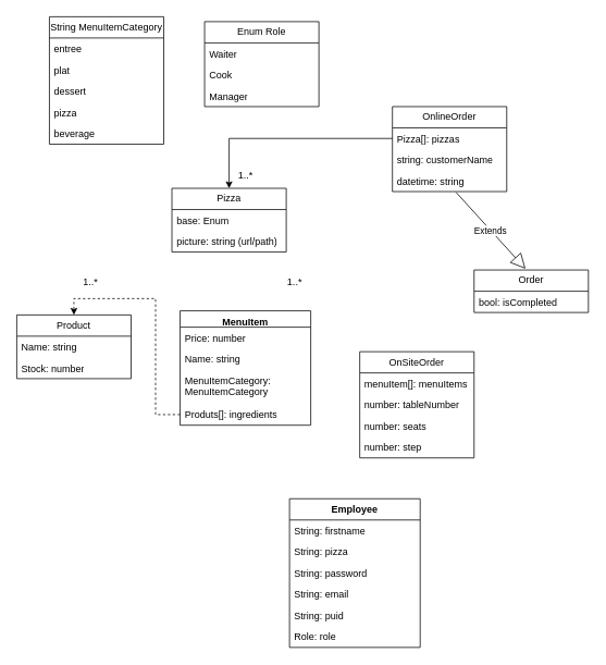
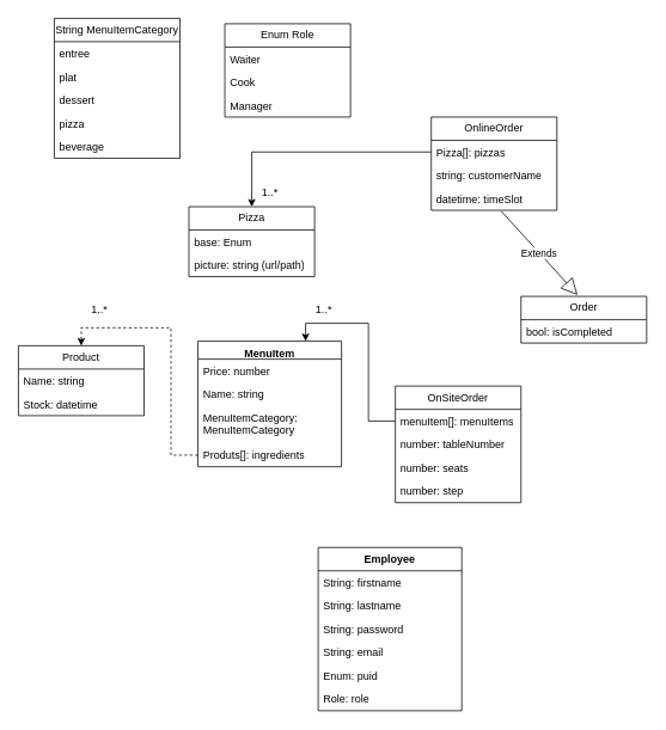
  <mxCell id="0" />
  <mxCell id="1" parent="0" />
  <mxCell id="2" value="MenuItem&lt;br&gt;" style="swimlane;fontStyle=1;align=center;verticalAlign=top;childLayout=stackLayout;horizontal=1;startSize=20;horizontalStack=0;resizeParent=1;resizeParentMax=0;resizeLast=0;collapsible=1;marginBottom=0;whiteSpace=wrap;html=1;" vertex="1" parent="1"><mxGeometry x="220" y="380" width="160" height="140" as="geometry" /></mxCell>
  <mxCell id="3" value="Price: number" style="text;strokeColor=none;fillColor=none;align=left;verticalAlign=top;spacingLeft=4;spacingRight=4;overflow=hidden;rotatable=0;points=[[0,0.5],[1,0.5]];portConstraint=eastwest;whiteSpace=wrap;html=1;" vertex="1" parent="2"><mxGeometry y="20" width="160" height="26" as="geometry" /></mxCell>
  <mxCell id="4" value="Name: string" style="text;strokeColor=none;fillColor=none;align=left;verticalAlign=top;spacingLeft=4;spacingRight=4;overflow=hidden;rotatable=0;points=[[0,0.5],[1,0.5]];portConstraint=eastwest;whiteSpace=wrap;html=1;" vertex="1" parent="2"><mxGeometry y="46" width="160" height="26" as="geometry" /></mxCell>
  <mxCell id="5" value="MenuItemCategory: MenuItemCategory" style="text;strokeColor=none;fillColor=none;align=left;verticalAlign=top;spacingLeft=4;spacingRight=4;overflow=hidden;rotatable=0;points=[[0,0.5],[1,0.5]];portConstraint=eastwest;whiteSpace=wrap;html=1;" vertex="1" parent="2"><mxGeometry y="72" width="160" height="42" as="geometry" /></mxCell>
  <mxCell id="6" value="Produts[]: ingredients" style="text;strokeColor=none;fillColor=none;align=left;verticalAlign=top;spacingLeft=4;spacingRight=4;overflow=hidden;rotatable=0;points=[[0,0.5],[1,0.5]];portConstraint=eastwest;whiteSpace=wrap;html=1;" vertex="1" parent="2"><mxGeometry y="114" width="160" height="26" as="geometry" /></mxCell>
  <mxCell id="7" value="Employee" style="swimlane;fontStyle=1;align=center;verticalAlign=top;childLayout=stackLayout;horizontal=1;startSize=26;horizontalStack=0;resizeParent=1;resizeParentMax=0;resizeLast=0;collapsible=1;marginBottom=0;whiteSpace=wrap;html=1;" vertex="1" parent="1"><mxGeometry x="354" y="610" width="160" height="182" as="geometry" /></mxCell>
  <mxCell id="8" value="String: firstname" style="text;strokeColor=none;fillColor=none;align=left;verticalAlign=top;spacingLeft=4;spacingRight=4;overflow=hidden;rotatable=0;points=[[0,0.5],[1,0.5]];portConstraint=eastwest;whiteSpace=wrap;html=1;" vertex="1" parent="7"><mxGeometry y="26" width="160" height="26" as="geometry" /></mxCell>
- <mxCell id="9" value="String: pizza" style="text;strokeColor=none;fillColor=none;align=left;verticalAlign=top;spacingLeft=4;spacingRight=4;overflow=hidden;rotatable=0;points=[[0,0.5],[1,0.5]];portConstraint=eastwest;whiteSpace=wrap;html=1;" vertex="1" parent="7"><mxGeometry y="52" width="160" height="26" as="geometry" /></mxCell>
+ <mxCell id="9" value="String: lastname" style="text;strokeColor=none;fillColor=none;align=left;verticalAlign=top;spacingLeft=4;spacingRight=4;overflow=hidden;rotatable=0;points=[[0,0.5],[1,0.5]];portConstraint=eastwest;whiteSpace=wrap;html=1;" vertex="1" parent="7"><mxGeometry y="52" width="160" height="26" as="geometry" /></mxCell>
  <mxCell id="10" value="String: password" style="text;strokeColor=none;fillColor=none;align=left;verticalAlign=top;spacingLeft=4;spacingRight=4;overflow=hidden;rotatable=0;points=[[0,0.5],[1,0.5]];portConstraint=eastwest;whiteSpace=wrap;html=1;" vertex="1" parent="7"><mxGeometry y="78" width="160" height="26" as="geometry" /></mxCell>
  <mxCell id="11" value="String: email" style="text;strokeColor=none;fillColor=none;align=left;verticalAlign=top;spacingLeft=4;spacingRight=4;overflow=hidden;rotatable=0;points=[[0,0.5],[1,0.5]];portConstraint=eastwest;whiteSpace=wrap;html=1;" vertex="1" parent="7"><mxGeometry y="104" width="160" height="26" as="geometry" /></mxCell>
- <mxCell id="12" value="String: puid" style="text;strokeColor=none;fillColor=none;align=left;verticalAlign=top;spacingLeft=4;spacingRight=4;overflow=hidden;rotatable=0;points=[[0,0.5],[1,0.5]];portConstraint=eastwest;whiteSpace=wrap;html=1;" vertex="1" parent="7"><mxGeometry y="130" width="160" height="26" as="geometry" /></mxCell>
+ <mxCell id="12" value="Enum: puid" style="text;strokeColor=none;fillColor=none;align=left;verticalAlign=top;spacingLeft=4;spacingRight=4;overflow=hidden;rotatable=0;points=[[0,0.5],[1,0.5]];portConstraint=eastwest;whiteSpace=wrap;html=1;" vertex="1" parent="7"><mxGeometry y="130" width="160" height="26" as="geometry" /></mxCell>
  <mxCell id="13" value="Role: role" style="text;strokeColor=none;fillColor=none;align=left;verticalAlign=top;spacingLeft=4;spacingRight=4;overflow=hidden;rotatable=0;points=[[0,0.5],[1,0.5]];portConstraint=eastwest;whiteSpace=wrap;html=1;" vertex="1" parent="7"><mxGeometry y="156" width="160" height="26" as="geometry" /></mxCell>
  <mxCell id="14" value="Product&lt;br&gt;" style="swimlane;fontStyle=0;childLayout=stackLayout;horizontal=1;startSize=26;fillColor=none;horizontalStack=0;resizeParent=1;resizeParentMax=0;resizeLast=0;collapsible=1;marginBottom=0;whiteSpace=wrap;html=1;" vertex="1" parent="1"><mxGeometry y="385" width="140" height="78" as="geometry" x="20" /></mxCell>
  <mxCell id="15" value="Name: string" style="text;strokeColor=none;fillColor=none;align=left;verticalAlign=top;spacingLeft=4;spacingRight=4;overflow=hidden;rotatable=0;points=[[0,0.5],[1,0.5]];portConstraint=eastwest;whiteSpace=wrap;html=1;" vertex="1" parent="14"><mxGeometry y="26" width="140" height="26" as="geometry" /></mxCell>
- <mxCell id="16" value="Stock: number" style="text;strokeColor=none;fillColor=none;align=left;verticalAlign=top;spacingLeft=4;spacingRight=4;overflow=hidden;rotatable=0;points=[[0,0.5],[1,0.5]];portConstraint=eastwest;whiteSpace=wrap;html=1;" vertex="1" parent="14"><mxGeometry y="52" width="140" height="26" as="geometry" /></mxCell>
+ <mxCell id="16" value="Stock: datetime" style="text;strokeColor=none;fillColor=none;align=left;verticalAlign=top;spacingLeft=4;spacingRight=4;overflow=hidden;rotatable=0;points=[[0,0.5],[1,0.5]];portConstraint=eastwest;whiteSpace=wrap;html=1;" vertex="1" parent="14"><mxGeometry y="52" width="140" height="26" as="geometry" /></mxCell>
  <mxCell id="17" value="String MenuItemCategory" style="swimlane;fontStyle=0;childLayout=stackLayout;horizontal=1;startSize=26;fillColor=none;horizontalStack=0;resizeParent=1;resizeParentMax=0;resizeLast=0;collapsible=1;marginBottom=0;whiteSpace=wrap;html=1;" vertex="1" parent="1"><mxGeometry x="60" y="20" width="140" height="156" as="geometry" /></mxCell>
  <mxCell id="18" value="entree" style="text;strokeColor=none;fillColor=none;align=left;verticalAlign=top;spacingLeft=4;spacingRight=4;overflow=hidden;rotatable=0;points=[[0,0.5],[1,0.5]];portConstraint=eastwest;whiteSpace=wrap;html=1;" vertex="1" parent="17"><mxGeometry y="26" width="140" height="26" as="geometry" /></mxCell>
  <mxCell id="19" value="plat" style="text;strokeColor=none;fillColor=none;align=left;verticalAlign=top;spacingLeft=4;spacingRight=4;overflow=hidden;rotatable=0;points=[[0,0.5],[1,0.5]];portConstraint=eastwest;whiteSpace=wrap;html=1;" vertex="1" parent="17"><mxGeometry y="52" width="140" height="26" as="geometry" /></mxCell>
  <mxCell id="20" value="dessert&lt;br&gt;" style="text;strokeColor=none;fillColor=none;align=left;verticalAlign=top;spacingLeft=4;spacingRight=4;overflow=hidden;rotatable=0;points=[[0,0.5],[1,0.5]];portConstraint=eastwest;whiteSpace=wrap;html=1;" vertex="1" parent="17"><mxGeometry y="78" width="140" height="26" as="geometry" /></mxCell>
  <mxCell id="21" value="pizza" style="text;strokeColor=none;fillColor=none;align=left;verticalAlign=top;spacingLeft=4;spacingRight=4;overflow=hidden;rotatable=0;points=[[0,0.5],[1,0.5]];portConstraint=eastwest;whiteSpace=wrap;html=1;" vertex="1" parent="17"><mxGeometry y="104" width="140" height="26" as="geometry" /></mxCell>
  <mxCell id="22" value="beverage" style="text;strokeColor=none;fillColor=none;align=left;verticalAlign=top;spacingLeft=4;spacingRight=4;overflow=hidden;rotatable=0;points=[[0,0.5],[1,0.5]];portConstraint=eastwest;whiteSpace=wrap;html=1;" vertex="1" parent="17"><mxGeometry y="130" width="140" height="26" as="geometry" /></mxCell>
  <mxCell id="23" value="Pizza" style="swimlane;fontStyle=0;childLayout=stackLayout;horizontal=1;startSize=26;fillColor=none;horizontalStack=0;resizeParent=1;resizeParentMax=0;resizeLast=0;collapsible=1;marginBottom=0;whiteSpace=wrap;html=1;" vertex="1" parent="1"><mxGeometry x="210" y="230" width="140" height="78" as="geometry" /></mxCell>
  <mxCell id="24" value="base: Enum" style="text;strokeColor=none;fillColor=none;align=left;verticalAlign=top;spacingLeft=4;spacingRight=4;overflow=hidden;rotatable=0;points=[[0,0.5],[1,0.5]];portConstraint=eastwest;whiteSpace=wrap;html=1;" vertex="1" parent="23"><mxGeometry y="26" width="140" height="26" as="geometry" /></mxCell>
  <mxCell id="25" value="picture: string (url/path)" style="text;strokeColor=none;fillColor=none;align=left;verticalAlign=top;spacingLeft=4;spacingRight=4;overflow=hidden;rotatable=0;points=[[0,0.5],[1,0.5]];portConstraint=eastwest;whiteSpace=wrap;html=1;" vertex="1" parent="23"><mxGeometry y="52" width="140" height="26" as="geometry" /></mxCell>
  <mxCell id="26" value="Order" style="swimlane;fontStyle=0;childLayout=stackLayout;horizontal=1;startSize=26;fillColor=none;horizontalStack=0;resizeParent=1;resizeParentMax=0;resizeLast=0;collapsible=1;marginBottom=0;whiteSpace=wrap;html=1;" vertex="1" parent="1"><mxGeometry x="580" y="330" width="140" height="52" as="geometry" /></mxCell>
  <mxCell id="27" value="bool: isCompleted" style="text;strokeColor=none;fillColor=none;align=left;verticalAlign=top;spacingLeft=4;spacingRight=4;overflow=hidden;rotatable=0;points=[[0,0.5],[1,0.5]];portConstraint=eastwest;whiteSpace=wrap;html=1;" vertex="1" parent="26"><mxGeometry y="26" width="140" height="26" as="geometry" /></mxCell>
  <mxCell id="28" value="OnlineOrder" style="swimlane;fontStyle=0;childLayout=stackLayout;horizontal=1;startSize=26;fillColor=none;horizontalStack=0;resizeParent=1;resizeParentMax=0;resizeLast=0;collapsible=1;marginBottom=0;whiteSpace=wrap;html=1;" vertex="1" parent="1"><mxGeometry x="480" y="130" width="140" height="104" as="geometry" /></mxCell>
  <mxCell id="29" value="Pizza[]: pizzas" style="text;strokeColor=none;fillColor=none;align=left;verticalAlign=top;spacingLeft=4;spacingRight=4;overflow=hidden;rotatable=0;points=[[0,0.5],[1,0.5]];portConstraint=eastwest;whiteSpace=wrap;html=1;" vertex="1" parent="28"><mxGeometry y="26" width="140" height="26" as="geometry" /></mxCell>
  <mxCell id="30" value="string: customerName" style="text;strokeColor=none;fillColor=none;align=left;verticalAlign=top;spacingLeft=4;spacingRight=4;overflow=hidden;rotatable=0;points=[[0,0.5],[1,0.5]];portConstraint=eastwest;whiteSpace=wrap;html=1;" vertex="1" parent="28"><mxGeometry y="52" width="140" height="26" as="geometry" /></mxCell>
- <mxCell id="31" value="datetime: string" style="text;strokeColor=none;fillColor=none;align=left;verticalAlign=top;spacingLeft=4;spacingRight=4;overflow=hidden;rotatable=0;points=[[0,0.5],[1,0.5]];portConstraint=eastwest;whiteSpace=wrap;html=1;" vertex="1" parent="28"><mxGeometry y="78" width="140" height="26" as="geometry" /></mxCell>
+ <mxCell id="31" value="datetime: timeSlot" style="text;strokeColor=none;fillColor=none;align=left;verticalAlign=top;spacingLeft=4;spacingRight=4;overflow=hidden;rotatable=0;points=[[0,0.5],[1,0.5]];portConstraint=eastwest;whiteSpace=wrap;html=1;" vertex="1" parent="28"><mxGeometry y="78" width="140" height="26" as="geometry" /></mxCell>
  <mxCell id="32" value="OnSiteOrder" style="swimlane;fontStyle=0;childLayout=stackLayout;horizontal=1;startSize=26;fillColor=none;horizontalStack=0;resizeParent=1;resizeParentMax=0;resizeLast=0;collapsible=1;marginBottom=0;whiteSpace=wrap;html=1;" vertex="1" parent="1"><mxGeometry x="440" y="430" width="140" height="130" as="geometry" /></mxCell>
  <mxCell id="33" value="menuItem[]: menuItems" style="text;strokeColor=none;fillColor=none;align=left;verticalAlign=top;spacingLeft=4;spacingRight=4;overflow=hidden;rotatable=0;points=[[0,0.5],[1,0.5]];portConstraint=eastwest;whiteSpace=wrap;html=1;" vertex="1" parent="32"><mxGeometry y="26" width="140" height="26" as="geometry" /></mxCell>
  <mxCell id="34" value="number: tableNumber" style="text;strokeColor=none;fillColor=none;align=left;verticalAlign=top;spacingLeft=4;spacingRight=4;overflow=hidden;rotatable=0;points=[[0,0.5],[1,0.5]];portConstraint=eastwest;whiteSpace=wrap;html=1;" vertex="1" parent="32"><mxGeometry y="52" width="140" height="26" as="geometry" /></mxCell>
  <mxCell id="35" value="number: seats" style="text;strokeColor=none;fillColor=none;align=left;verticalAlign=top;spacingLeft=4;spacingRight=4;overflow=hidden;rotatable=0;points=[[0,0.5],[1,0.5]];portConstraint=eastwest;whiteSpace=wrap;html=1;" vertex="1" parent="32"><mxGeometry y="78" width="140" height="26" as="geometry" /></mxCell>
  <mxCell id="36" value="number: step" style="text;strokeColor=none;fillColor=none;align=left;verticalAlign=top;spacingLeft=4;spacingRight=4;overflow=hidden;rotatable=0;points=[[0,0.5],[1,0.5]];portConstraint=eastwest;whiteSpace=wrap;html=1;" vertex="1" parent="32"><mxGeometry y="104" width="140" height="26" as="geometry" /></mxCell>
  <mxCell id="37" value="Extends" style="endArrow=block;endSize=16;endFill=0;html=1;rounded=0;entryX=0.45;entryY=-0.029;entryDx=0;entryDy=0;exitX=0.557;exitY=1.038;exitDx=0;exitDy=0;exitPerimeter=0;entryPerimeter=0;" edge="1" parent="1" target="26"><mxGeometry width="160" relative="1" as="geometry"><mxPoint x="557.98" y="234.988" as="sourcePoint" /><mxPoint x="451" y="305" as="targetPoint" /></mxGeometry></mxCell>
  <mxCell id="38" style="edgeStyle=orthogonalEdgeStyle;rounded=0;orthogonalLoop=1;jettySize=auto;html=1;entryX=0.5;entryY=0;entryDx=0;entryDy=0;" edge="1" parent="1" source="29" target="23"><mxGeometry relative="1" as="geometry" /></mxCell>
  <mxCell id="39" value="1..*" style="text;html=1;align=center;verticalAlign=middle;resizable=0;points=[];autosize=1;strokeColor=none;fillColor=none;" vertex="1" parent="1"><mxGeometry x="280" y="200" width="40" height="30" as="geometry" /></mxCell>
+ <mxCell id="40" style="edgeStyle=orthogonalEdgeStyle;rounded=0;orthogonalLoop=1;jettySize=auto;html=1;entryX=0.75;entryY=0;entryDx=0;entryDy=0;" edge="1" parent="1" source="33" target="2"><mxGeometry relative="1" as="geometry" /></mxCell>
  <mxCell id="41" value="1..*" style="text;html=1;align=center;verticalAlign=middle;resizable=0;points=[];autosize=1;strokeColor=none;fillColor=none;" vertex="1" parent="1"><mxGeometry x="340" y="330" width="40" height="30" as="geometry" /></mxCell>
  <mxCell id="42" style="edgeStyle=orthogonalEdgeStyle;rounded=0;orthogonalLoop=1;jettySize=auto;html=1;entryX=0.5;entryY=0;entryDx=0;entryDy=0;dashed=1;" edge="1" parent="1" source="6" target="14"><mxGeometry relative="1" as="geometry" /></mxCell>
  <mxCell id="43" value="Enum Role" style="swimlane;fontStyle=0;childLayout=stackLayout;horizontal=1;startSize=26;fillColor=none;horizontalStack=0;resizeParent=1;resizeParentMax=0;resizeLast=0;collapsible=1;marginBottom=0;whiteSpace=wrap;html=1;" vertex="1" parent="1"><mxGeometry x="250" y="26" width="140" height="104" as="geometry" /></mxCell>
  <mxCell id="44" value="Waiter" style="text;strokeColor=none;fillColor=none;align=left;verticalAlign=top;spacingLeft=4;spacingRight=4;overflow=hidden;rotatable=0;points=[[0,0.5],[1,0.5]];portConstraint=eastwest;whiteSpace=wrap;html=1;" vertex="1" parent="43"><mxGeometry y="26" width="140" height="26" as="geometry" /></mxCell>
  <mxCell id="45" value="Cook" style="text;strokeColor=none;fillColor=none;align=left;verticalAlign=top;spacingLeft=4;spacingRight=4;overflow=hidden;rotatable=0;points=[[0,0.5],[1,0.5]];portConstraint=eastwest;whiteSpace=wrap;html=1;" vertex="1" parent="43"><mxGeometry y="52" width="140" height="26" as="geometry" /></mxCell>
  <mxCell id="46" value="Manager" style="text;strokeColor=none;fillColor=none;align=left;verticalAlign=top;spacingLeft=4;spacingRight=4;overflow=hidden;rotatable=0;points=[[0,0.5],[1,0.5]];portConstraint=eastwest;whiteSpace=wrap;html=1;" vertex="1" parent="43"><mxGeometry y="78" width="140" height="26" as="geometry" /></mxCell>
  <mxCell id="47" value="1..*" style="text;html=1;align=center;verticalAlign=middle;resizable=0;points=[];autosize=1;strokeColor=none;fillColor=none;" vertex="1" parent="1"><mxGeometry x="90" y="330" width="40" height="30" as="geometry" /></mxCell>
